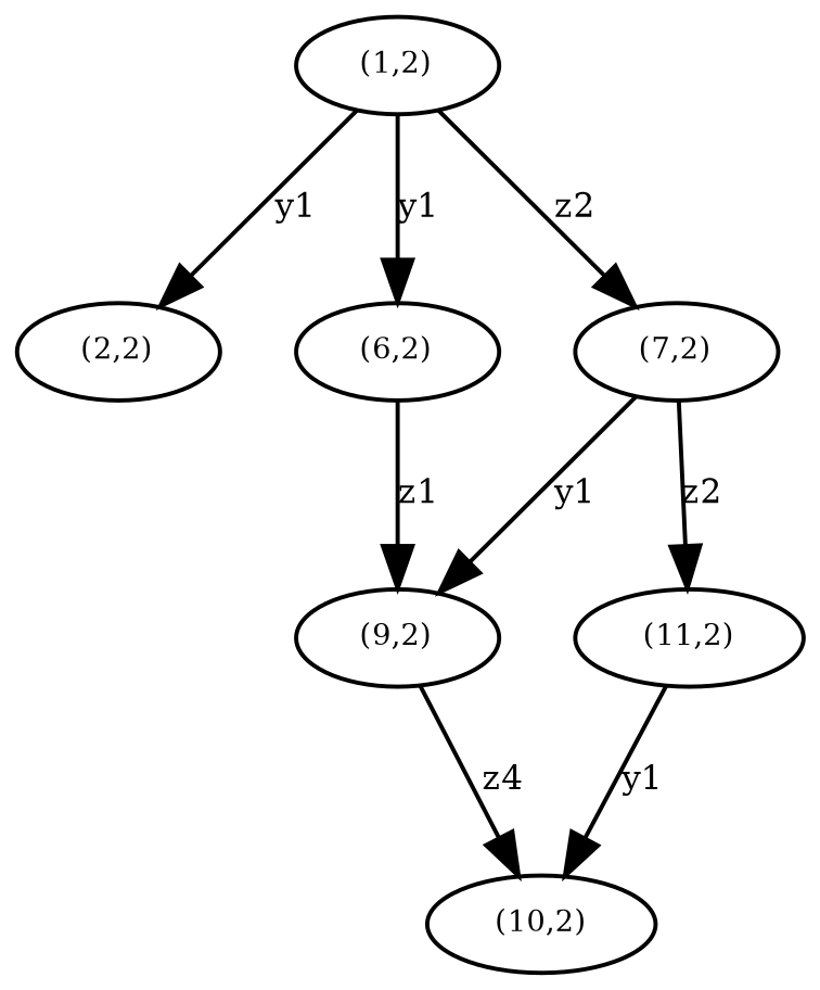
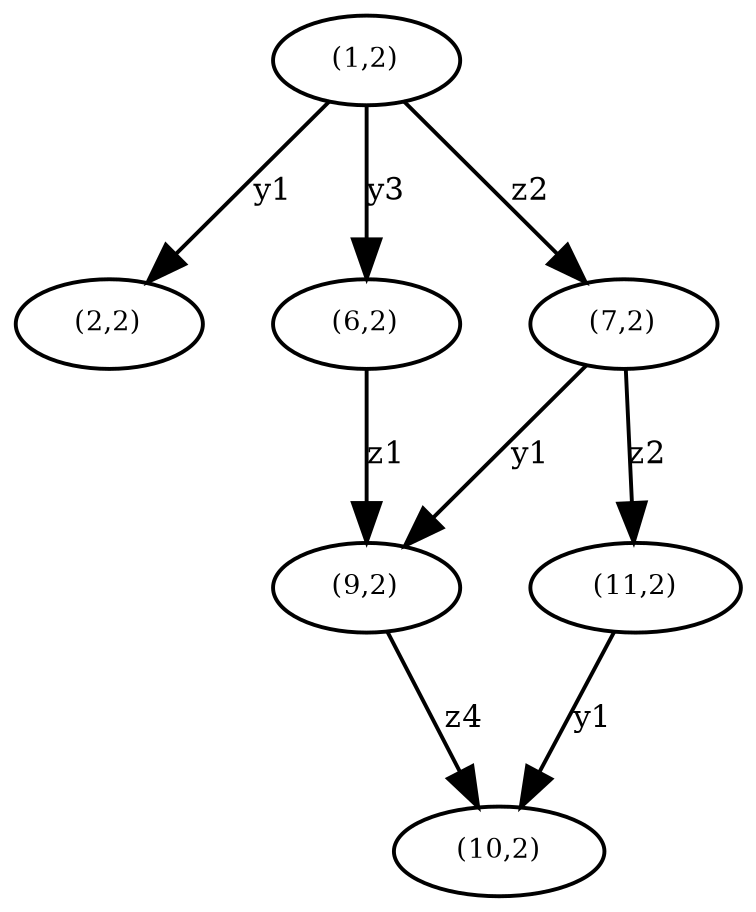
  digraph {
    node [fontsize=7]
    edge [fontsize=8]
    n1 [height=.01 label="(1,2)" width=.01]
    n2 [height=.01 label="(2,2)" width=.01]
    n3 [height=.01 label="(6,2)" width=.01]
    n4 [height=.01 label="(7,2)" width=.01]
    n5 [height=.01 label="(9,2)" width=.01]
    n6 [height=.01 label="(11,2)" width=.01]
    n7 [height=.01 label="(10,2)" width=.01]
    n1 -> n2 [label=y1]
-   n1 -> n3 [label=y1]
+   n1 -> n3 [label=y3]
    n1 -> n4 [label=z2]
    n3 -> n5 [label=z1]
    n4 -> n5 [label=y1]
    n4 -> n6 [label=z2]
    n5 -> n7 [label=z4]
    n6 -> n7 [label=y1]
  }
